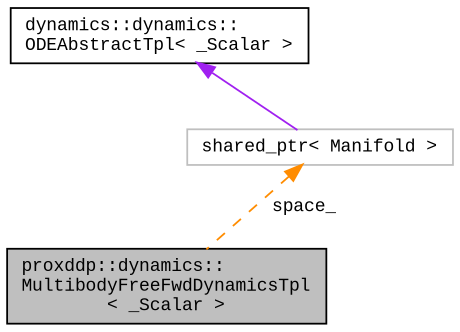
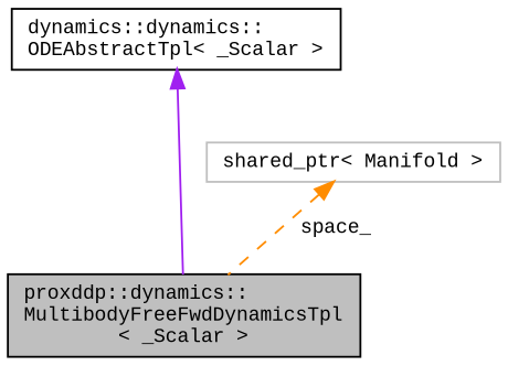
  digraph {
    fontname="Liberation Mono"
    node [color=black fontname="Liberation Mono" fontsize=10 shape=record]
    edge [dir=back fontname="Liberation Mono" fontsize=10 labelfontname=Helvetica labelfontsize=10]
    n1 [fillcolor=grey75 fontcolor=black height=0.2 label="proxddp::dynamics::\lMultibodyFreeFwdDynamicsTpl\l\< _Scalar \>" style=filled width=0.4]
    n2 [height=0.2 label="dynamics::dynamics::\lODEAbstractTpl\< _Scalar \>" width=0.4]
    n3 [color=grey75 height=0.2 label="shared_ptr\< Manifold \>" width=0.4]
-   n2 -> n3 [color=purple style=solid]
+   n2 -> n1 [color=purple style=solid]
    n3 -> n1 [color=darkorange label=" space_" style=dashed]
  }
